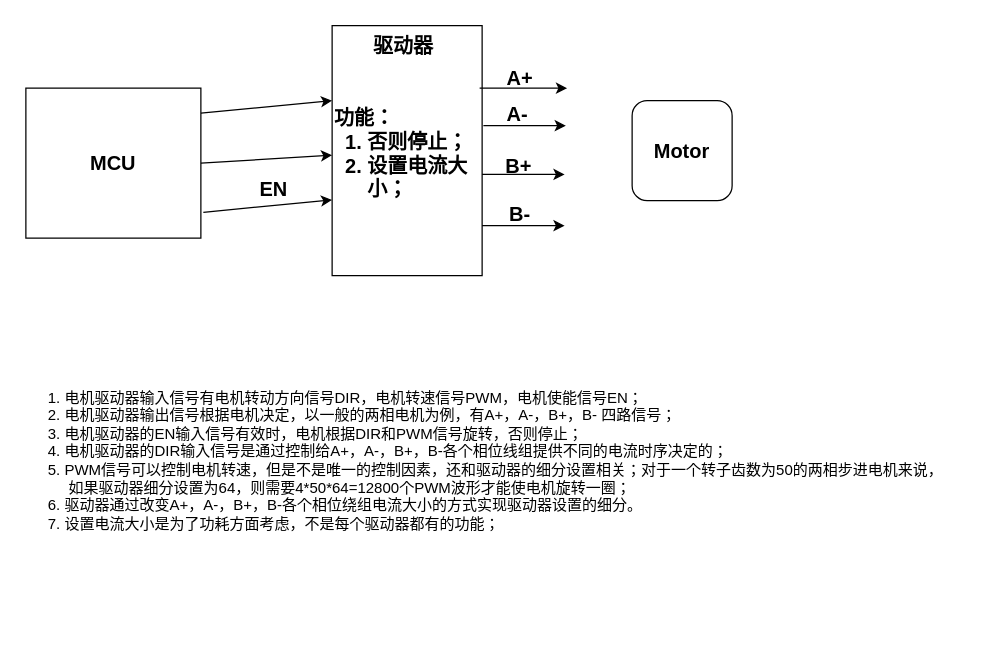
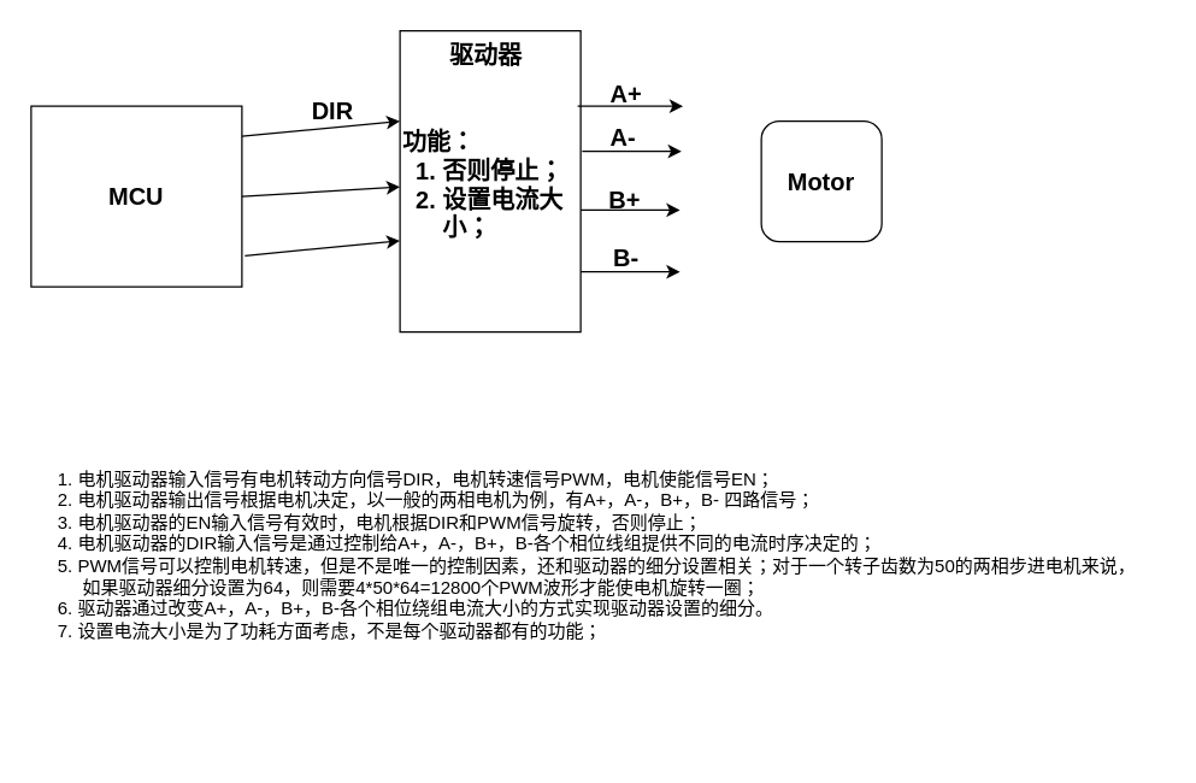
  <mxCell id="0" />
  <mxCell id="1" parent="0" />
  <mxCell id="2" value="MCU" style="whiteSpace=wrap;html=1;fontStyle=1;fontSize=16;" vertex="1" parent="1"><mxGeometry x="20" y="70" width="140" height="120" as="geometry" /></mxCell>
  <mxCell id="3" value="&amp;nbsp; &amp;nbsp; &amp;nbsp; &amp;nbsp;驱动器&lt;br style=&quot;font-size: 16px;&quot;&gt;&lt;br&gt;&lt;br&gt;功能：&lt;br style=&quot;font-size: 16px;&quot;&gt;&amp;nbsp; 1. 否则停止；&lt;br&gt;&amp;nbsp; 2. 设置电流大&amp;nbsp; &amp;nbsp; &amp;nbsp; &amp;nbsp; 小；" style="whiteSpace=wrap;html=1;fontStyle=1;fontSize=16;align=left;verticalAlign=top;" vertex="1" parent="1"><mxGeometry x="265" y="20" width="120" height="200" as="geometry" /></mxCell>
  <mxCell id="4" value="" style="endArrow=classic;html=1;rounded=0;exitX=1;exitY=0.167;exitDx=0;exitDy=0;exitPerimeter=0;fontStyle=1;fontSize=16;" edge="1" parent="1" source="2"><mxGeometry width="50" height="50" relative="1" as="geometry"><mxPoint x="375" y="420" as="sourcePoint" /><mxPoint x="265" y="80" as="targetPoint" /></mxGeometry></mxCell>
  <mxCell id="5" value="" style="endArrow=classic;html=1;rounded=0;exitX=1;exitY=0.5;exitDx=0;exitDy=0;fontStyle=1;fontSize=16;" edge="1" parent="1" source="2" target="3"><mxGeometry width="50" height="50" relative="1" as="geometry"><mxPoint x="375" y="420" as="sourcePoint" /><mxPoint x="425" y="370" as="targetPoint" /></mxGeometry></mxCell>
  <mxCell id="6" value="" style="endArrow=classic;html=1;rounded=0;exitX=1.014;exitY=0.828;exitDx=0;exitDy=0;entryX=0;entryY=0.697;entryDx=0;entryDy=0;exitPerimeter=0;entryPerimeter=0;fontStyle=1;fontSize=16;" edge="1" parent="1" source="2" target="3"><mxGeometry width="50" height="50" relative="1" as="geometry"><mxPoint x="375" y="420" as="sourcePoint" /><mxPoint x="425" y="370" as="targetPoint" /></mxGeometry></mxCell>
  <mxCell id="7" value="Motor" style="whiteSpace=wrap;html=1;aspect=fixed;fontStyle=1;fontSize=16;rounded=1;" vertex="1" parent="1"><mxGeometry x="505" y="80" width="80" height="80" as="geometry" /></mxCell>
  <mxCell id="8" value="" style="endArrow=classic;html=1;rounded=0;exitX=1;exitY=0.25;exitDx=0;exitDy=0;fontStyle=1;fontSize=16;" edge="1" parent="1"><mxGeometry width="50" height="50" relative="1" as="geometry"><mxPoint x="383" y="70" as="sourcePoint" /><mxPoint x="453" y="70" as="targetPoint" /></mxGeometry></mxCell>
  <mxCell id="9" value="" style="endArrow=classic;html=1;rounded=0;exitX=1;exitY=0.25;exitDx=0;exitDy=0;fontStyle=1;fontSize=16;" edge="1" parent="1"><mxGeometry width="50" height="50" relative="1" as="geometry"><mxPoint x="386" y="100" as="sourcePoint" /><mxPoint x="452" y="100" as="targetPoint" /></mxGeometry></mxCell>
  <mxCell id="10" value="" style="endArrow=classic;html=1;rounded=0;exitX=1;exitY=0.25;exitDx=0;exitDy=0;fontStyle=1;fontSize=16;" edge="1" parent="1"><mxGeometry width="50" height="50" relative="1" as="geometry"><mxPoint x="385" y="139" as="sourcePoint" /><mxPoint x="451" y="139" as="targetPoint" /></mxGeometry></mxCell>
  <mxCell id="11" value="" style="endArrow=classic;html=1;rounded=0;exitX=1;exitY=0.25;exitDx=0;exitDy=0;fontStyle=1;fontSize=16;" edge="1" parent="1"><mxGeometry width="50" height="50" relative="1" as="geometry"><mxPoint x="385" y="180" as="sourcePoint" /><mxPoint x="451" y="180" as="targetPoint" /></mxGeometry></mxCell>
  <mxCell id="12" value="A+" style="text;html=1;align=center;verticalAlign=middle;resizable=0;points=[];autosize=1;strokeColor=none;fillColor=none;fontStyle=1;fontSize=16;" vertex="1" parent="1"><mxGeometry x="395" y="47" width="40" height="30" as="geometry" /></mxCell>
  <mxCell id="13" value="A-" style="text;html=1;align=center;verticalAlign=middle;resizable=0;points=[];autosize=1;strokeColor=none;fillColor=none;fontStyle=1;fontSize=16;" vertex="1" parent="1"><mxGeometry x="393" y="76" width="40" height="30" as="geometry" /></mxCell>
  <mxCell id="14" value="B+" style="text;html=1;align=center;verticalAlign=middle;resizable=0;points=[];autosize=1;strokeColor=none;fillColor=none;fontStyle=1;fontSize=16;" vertex="1" parent="1"><mxGeometry x="394" y="117" width="40" height="30" as="geometry" /></mxCell>
  <mxCell id="15" value="B-" style="text;html=1;align=center;verticalAlign=middle;resizable=0;points=[];autosize=1;strokeColor=none;fillColor=none;fontStyle=1;fontSize=16;" vertex="1" parent="1"><mxGeometry x="395" y="156" width="40" height="30" as="geometry" /></mxCell>
- <mxCell id="17" value="EN" style="text;html=1;align=center;verticalAlign=middle;resizable=0;points=[];autosize=1;strokeColor=none;fillColor=none;fontStyle=1;fontSize=16;" vertex="1" parent="1"><mxGeometry x="193" y="136" width="50" height="30" as="geometry" /></mxCell>
+ <mxCell id="16" value="DIR" style="text;html=1;align=center;verticalAlign=middle;resizable=0;points=[];autosize=1;strokeColor=none;fillColor=none;fontStyle=1;fontSize=16;" vertex="1" parent="1"><mxGeometry x="195" y="58" width="50" height="30" as="geometry" /></mxCell>
  <mxCell id="18" value="1. 电机驱动器输入信号有电机转动方向信号DIR，电机转速信号PWM，电机使能信号EN；&lt;br&gt;2. 电机驱动器输出信号根据电机决定，以一般的两相电机为例，有A+，A-，B+，B- 四路信号；&lt;br&gt;3. 电机驱动器的EN输入信号有效时，电机根据DIR和PWM信号旋转，否则停止；&lt;br&gt;4. 电机驱动器的DIR输入信号是通过控制给A+，A-，B+，B-各个相位线组提供不同的电流时序决定的；&lt;br&gt;5. PWM信号可以控制电机转速，但是不是唯一的控制因素，还和驱动器的细分设置相关；对于一个转子齿数为50的两相步进电机来说，&lt;br&gt;&amp;nbsp; &amp;nbsp; &amp;nbsp;如果驱动器细分设置为64，则需要4*50*64=12800个PWM波形才能使电机旋转一圈；&lt;br&gt;6. 驱动器通过改变A+，A-，B+，B-各个相位绕组电流大小的方式实现驱动器设置的细分。&lt;br&gt;7. 设置电流大小是为了功耗方面考虑，不是每个驱动器都有的功能；" style="text;html=1;strokeColor=none;fillColor=none;align=left;verticalAlign=middle;whiteSpace=wrap;rounded=0;" vertex="1" parent="1"><mxGeometry x="36" y="238" width="736" height="260" as="geometry" /></mxCell>
